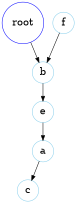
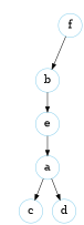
  digraph {
    node [color=skyblue fontcolor=black fontsize=20 shape=circle]
-   root [color=blue]
    b
    a
    c
+   d
    e
    f
-   root -> b
    b -> e
    a -> c
+   a -> d
    e -> a
    f -> b
  }
